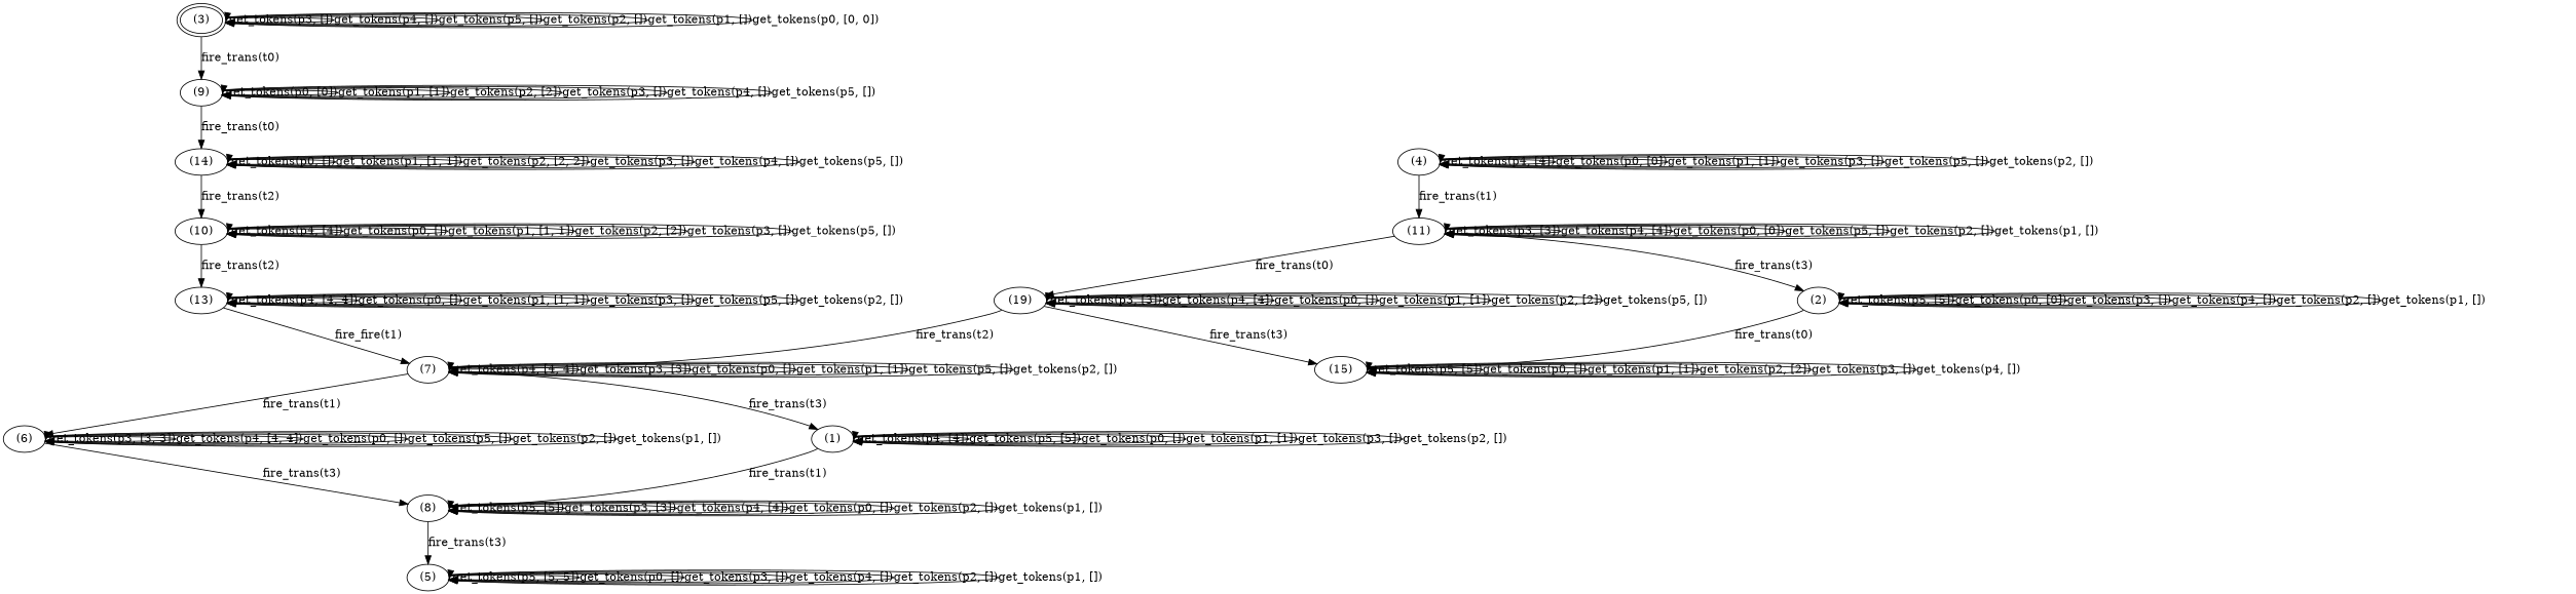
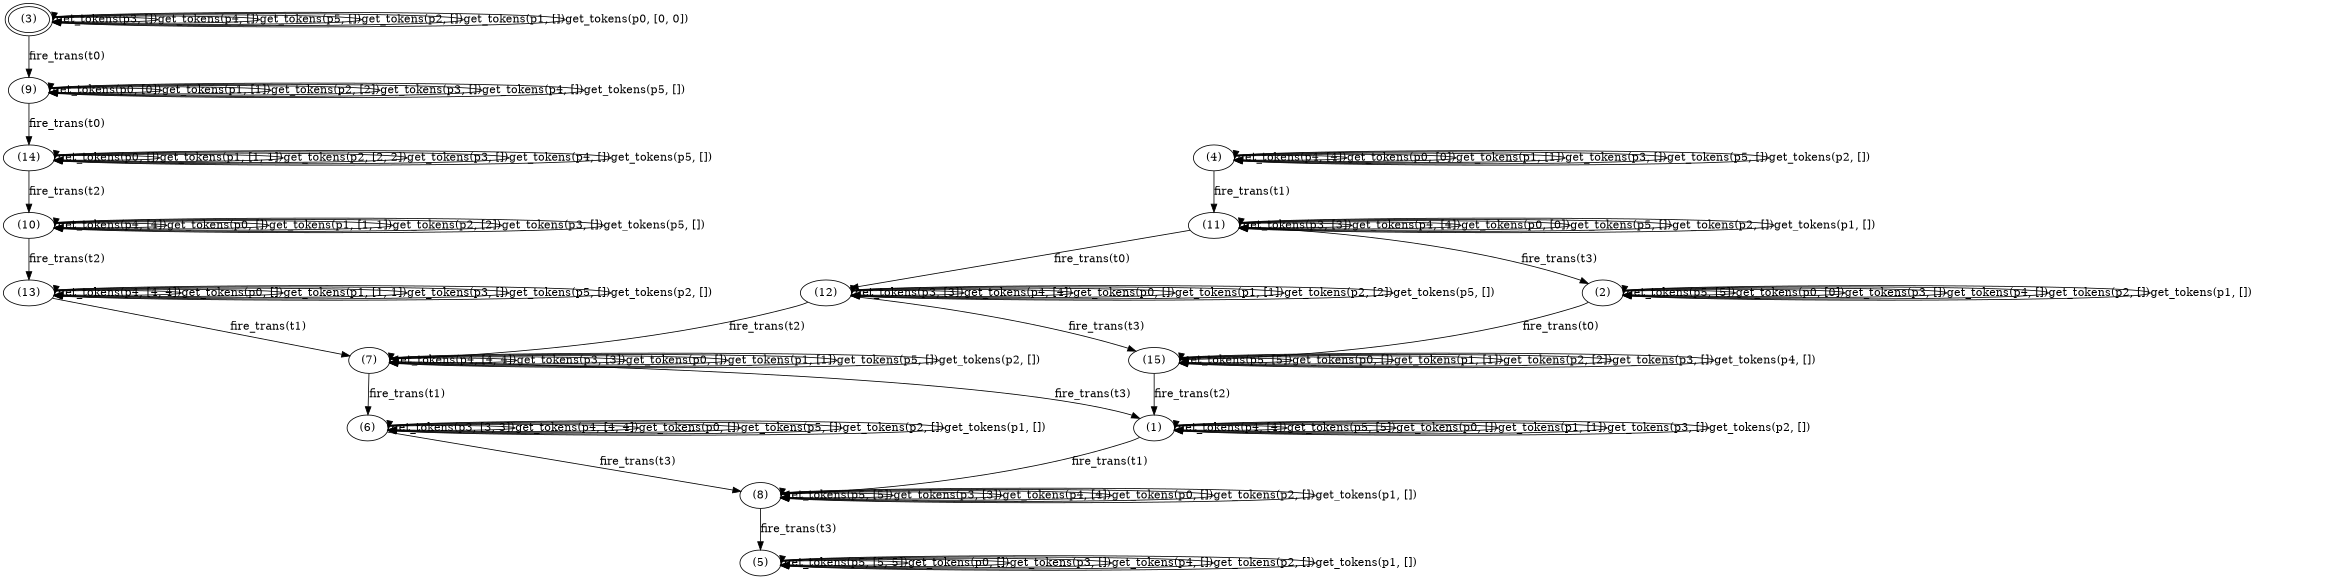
  digraph {
    mclimit=10.0
    nodesep=0.05
    n1 [height=0.25 label="(3)" peripheries=2 width=0.25]
    n2 [height=0.25 label="(9)" width=0.25]
    n3 [height=0.25 label="(14)" width=0.25]
    n4 [height=0.25 label="(4)" width=0.25]
    n5 [height=0.25 label="(11)" width=0.25]
    n6 [height=0.25 label="(10)" width=0.25]
    n7 [height=0.25 label="(5)" width=0.25]
    n8 [height=0.25 label="(6)" width=0.25]
    n9 [height=0.25 label="(8)" width=0.25]
    n10 [height=0.25 label="(1)" width=0.25]
    n11 [height=0.25 label="(2)" width=0.25]
    n12 [height=0.25 label="(15)" width=0.25]
    n13 [height=0.25 label="(7)" width=0.25]
    n14 [height=0.25 label="(13)" width=0.25]
-   n15 [height=0.25 label="(19)" width=0.25]
+   n15 [height=0.25 label="(12)" width=0.25]
    n1 -> n1 [label="get_tokens(p3, [])"]
    n1 -> n1 [label="get_tokens(p4, [])"]
    n1 -> n1 [label="get_tokens(p5, [])"]
    n1 -> n1 [label="get_tokens(p2, [])"]
    n1 -> n1 [label="get_tokens(p1, [])"]
    n1 -> n1 [label="get_tokens(p0, [0, 0])"]
    n1 -> n2 [label="fire_trans(t0)"]
    n2 -> n2 [label="get_tokens(p0, [0])"]
    n2 -> n2 [label="get_tokens(p1, [1])"]
    n2 -> n2 [label="get_tokens(p2, [2])"]
    n2 -> n2 [label="get_tokens(p3, [])"]
    n2 -> n2 [label="get_tokens(p4, [])"]
    n2 -> n2 [label="get_tokens(p5, [])"]
    n2 -> n3 [label="fire_trans(t0)"]
    n3 -> n3 [label="get_tokens(p0, [])"]
    n3 -> n3 [label="get_tokens(p1, [1, 1])"]
    n3 -> n3 [label="get_tokens(p2, [2, 2])"]
    n3 -> n3 [label="get_tokens(p3, [])"]
    n3 -> n3 [label="get_tokens(p4, [])"]
    n3 -> n3 [label="get_tokens(p5, [])"]
    n3 -> n6 [label="fire_trans(t2)"]
    n4 -> n4 [label="get_tokens(p4, [4])"]
    n4 -> n4 [label="get_tokens(p0, [0])"]
    n4 -> n4 [label="get_tokens(p1, [1])"]
    n4 -> n4 [label="get_tokens(p3, [])"]
    n4 -> n4 [label="get_tokens(p5, [])"]
    n4 -> n4 [label="get_tokens(p2, [])"]
    n4 -> n5 [label="fire_trans(t1)"]
    n5 -> n5 [label="get_tokens(p3, [3])"]
    n5 -> n5 [label="get_tokens(p4, [4])"]
    n5 -> n5 [label="get_tokens(p0, [0])"]
    n5 -> n5 [label="get_tokens(p5, [])"]
    n5 -> n5 [label="get_tokens(p2, [])"]
    n5 -> n5 [label="get_tokens(p1, [])"]
    n5 -> n11 [label="fire_trans(t3)"]
    n5 -> n15 [label="fire_trans(t0)"]
    n6 -> n6 [label="get_tokens(p4, [4])"]
    n6 -> n6 [label="get_tokens(p0, [])"]
    n6 -> n6 [label="get_tokens(p1, [1, 1])"]
    n6 -> n6 [label="get_tokens(p2, [2])"]
    n6 -> n6 [label="get_tokens(p3, [])"]
    n6 -> n6 [label="get_tokens(p5, [])"]
    n6 -> n14 [label="fire_trans(t2)"]
    n7 -> n7 [label="get_tokens(p5, [5, 5])"]
    n7 -> n7 [label="get_tokens(p0, [])"]
    n7 -> n7 [label="get_tokens(p3, [])"]
    n7 -> n7 [label="get_tokens(p4, [])"]
    n7 -> n7 [label="get_tokens(p2, [])"]
    n7 -> n7 [label="get_tokens(p1, [])"]
    n8 -> n8 [label="get_tokens(p3, [3, 3])"]
    n8 -> n8 [label="get_tokens(p4, [4, 4])"]
    n8 -> n8 [label="get_tokens(p0, [])"]
    n8 -> n8 [label="get_tokens(p5, [])"]
    n8 -> n8 [label="get_tokens(p2, [])"]
    n8 -> n8 [label="get_tokens(p1, [])"]
    n8 -> n9 [label="fire_trans(t3)"]
    n9 -> n7 [label="fire_trans(t3)"]
    n9 -> n9 [label="get_tokens(p5, [5])"]
    n9 -> n9 [label="get_tokens(p3, [3])"]
    n9 -> n9 [label="get_tokens(p4, [4])"]
    n9 -> n9 [label="get_tokens(p0, [])"]
    n9 -> n9 [label="get_tokens(p2, [])"]
    n9 -> n9 [label="get_tokens(p1, [])"]
    n10 -> n9 [label="fire_trans(t1)"]
    n10 -> n10 [label="get_tokens(p4, [4])"]
    n10 -> n10 [label="get_tokens(p5, [5])"]
    n10 -> n10 [label="get_tokens(p0, [])"]
    n10 -> n10 [label="get_tokens(p1, [1])"]
    n10 -> n10 [label="get_tokens(p3, [])"]
    n10 -> n10 [label="get_tokens(p2, [])"]
    n11 -> n11 [label="get_tokens(p5, [5])"]
    n11 -> n11 [label="get_tokens(p0, [0])"]
    n11 -> n11 [label="get_tokens(p3, [])"]
    n11 -> n11 [label="get_tokens(p4, [])"]
    n11 -> n11 [label="get_tokens(p2, [])"]
    n11 -> n11 [label="get_tokens(p1, [])"]
    n11 -> n12 [label="fire_trans(t0)"]
+   n12 -> n10 [label="fire_trans(t2)"]
    n12 -> n12 [label="get_tokens(p5, [5])"]
    n12 -> n12 [label="get_tokens(p0, [])"]
    n12 -> n12 [label="get_tokens(p1, [1])"]
    n12 -> n12 [label="get_tokens(p2, [2])"]
    n12 -> n12 [label="get_tokens(p3, [])"]
    n12 -> n12 [label="get_tokens(p4, [])"]
    n13 -> n8 [label="fire_trans(t1)"]
    n13 -> n10 [label="fire_trans(t3)"]
    n13 -> n13 [label="get_tokens(p4, [4, 4])"]
    n13 -> n13 [label="get_tokens(p3, [3])"]
    n13 -> n13 [label="get_tokens(p0, [])"]
    n13 -> n13 [label="get_tokens(p1, [1])"]
    n13 -> n13 [label="get_tokens(p5, [])"]
    n13 -> n13 [label="get_tokens(p2, [])"]
-   n14 -> n13 [label="fire_fire(t1)"]
+   n14 -> n13 [label="fire_trans(t1)"]
    n14 -> n14 [label="get_tokens(p4, [4, 4])"]
    n14 -> n14 [label="get_tokens(p0, [])"]
    n14 -> n14 [label="get_tokens(p1, [1, 1])"]
    n14 -> n14 [label="get_tokens(p3, [])"]
    n14 -> n14 [label="get_tokens(p5, [])"]
    n14 -> n14 [label="get_tokens(p2, [])"]
    n15 -> n12 [label="fire_trans(t3)"]
    n15 -> n13 [label="fire_trans(t2)"]
    n15 -> n15 [label="get_tokens(p3, [3])"]
    n15 -> n15 [label="get_tokens(p4, [4])"]
    n15 -> n15 [label="get_tokens(p0, [])"]
    n15 -> n15 [label="get_tokens(p1, [1])"]
    n15 -> n15 [label="get_tokens(p2, [2])"]
    n15 -> n15 [label="get_tokens(p5, [])"]
  }
